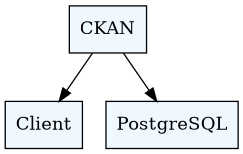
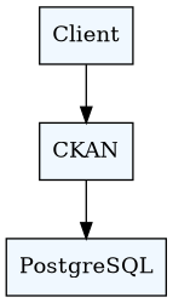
  digraph {
    compound=true
    rankdir=TB
    splines=line
    node [fillcolor=aliceblue shape=record style=filled]
    Client
    CKAN
    PostgreSQL
-   CKAN -> Client
+   Client -> CKAN
    CKAN -> PostgreSQL
  }
